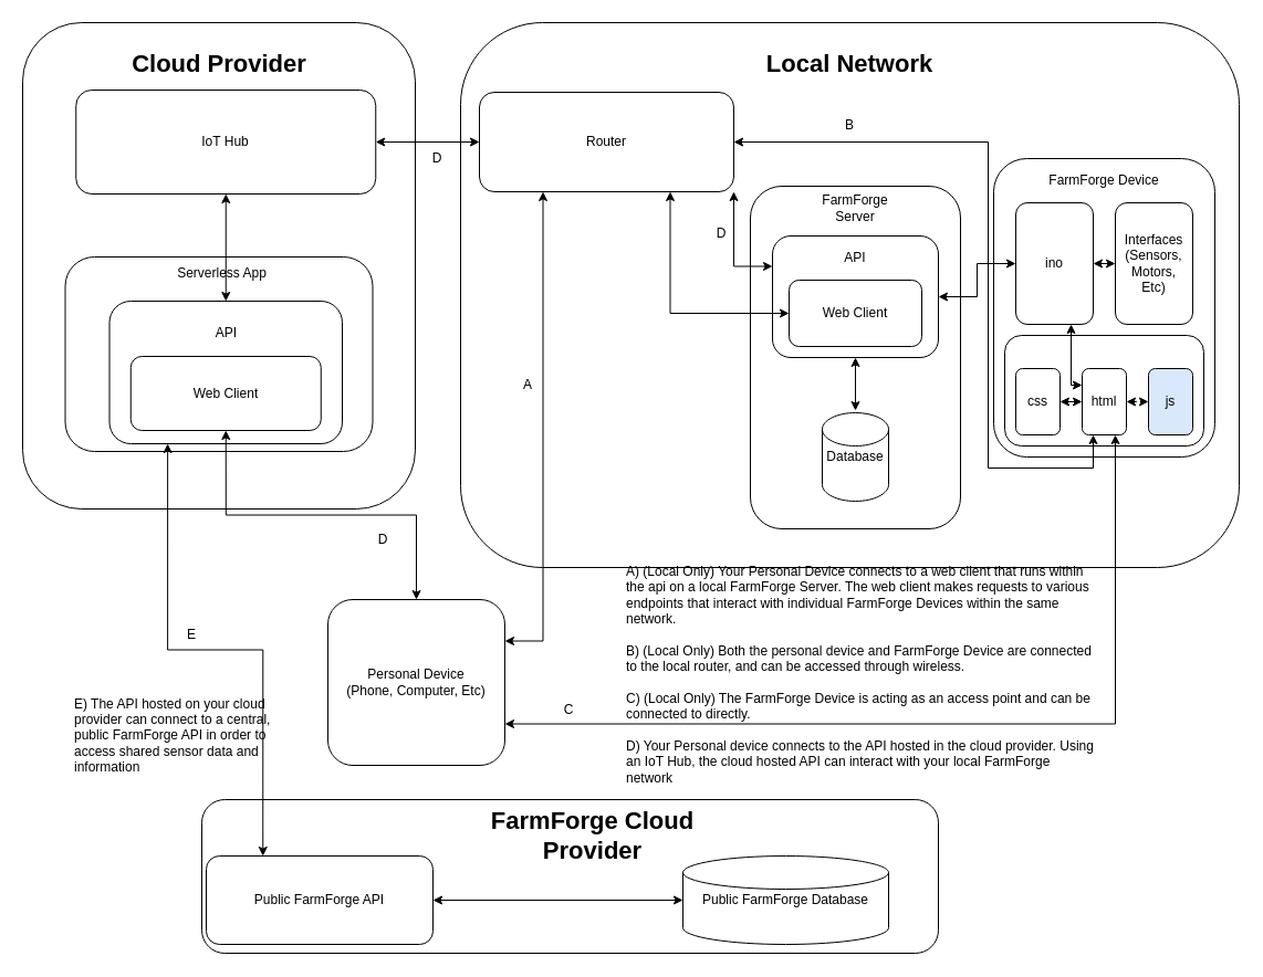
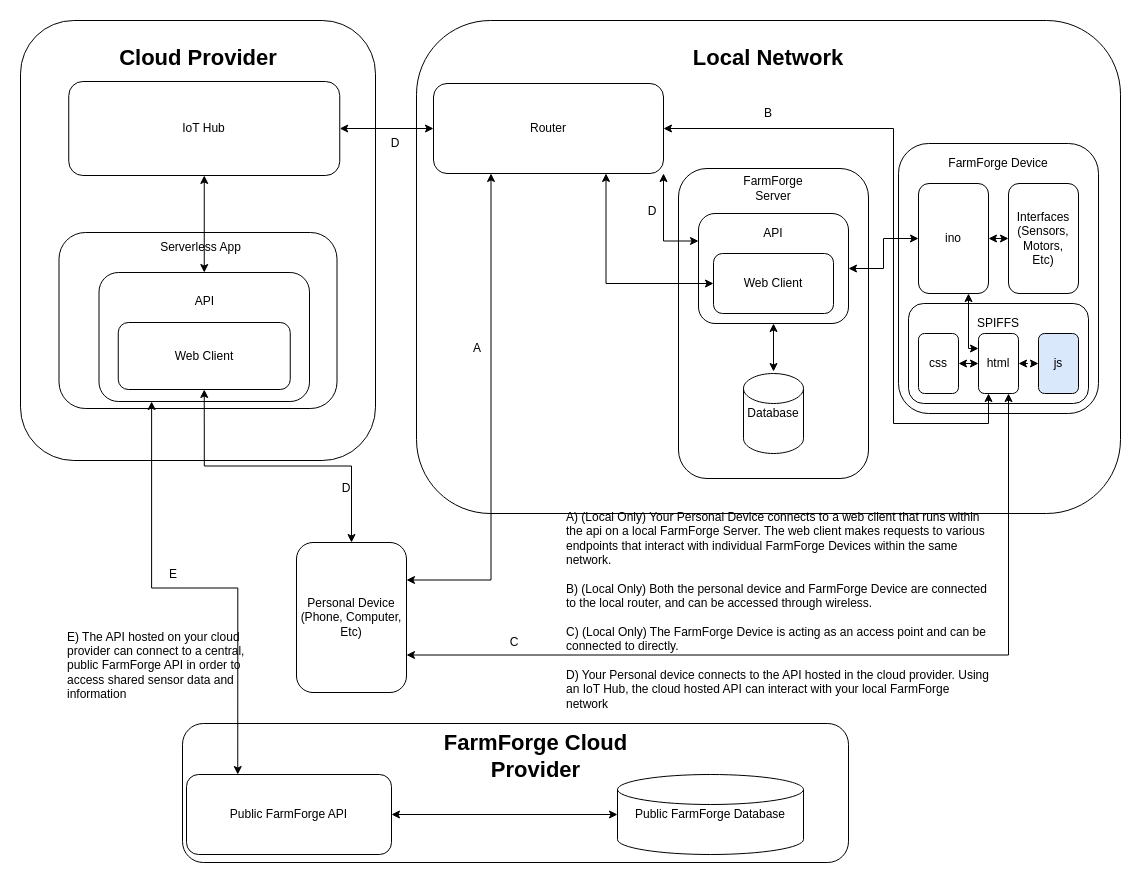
  <mxCell id="0" />
  <mxCell id="1" parent="0" />
  <mxCell id="2" value="" style="rounded=1;whiteSpace=wrap;html=1;" parent="1" vertex="1"><mxGeometry x="416" width="704" height="493" as="geometry" y="20" /></mxCell>
  <mxCell id="3" value="&lt;b&gt;&lt;font style=&quot;font-size: 22px&quot;&gt;Local Network&lt;/font&gt;&lt;/b&gt;" style="text;html=1;strokeColor=none;fillColor=none;align=center;verticalAlign=middle;whiteSpace=wrap;rounded=0;" parent="1" vertex="1"><mxGeometry x="683" y="33" width="170" height="50" as="geometry" /></mxCell>
  <mxCell id="4" value="" style="rounded=1;whiteSpace=wrap;html=1;" parent="1" vertex="1"><mxGeometry x="898" y="143" width="200" height="270" as="geometry" /></mxCell>
  <mxCell id="5" value="FarmForge Device" style="text;html=1;strokeColor=none;fillColor=none;align=center;verticalAlign=middle;whiteSpace=wrap;rounded=0;" parent="1" vertex="1"><mxGeometry x="943" y="153" width="110" height="20" as="geometry" /></mxCell>
  <mxCell id="6" value="" style="rounded=1;whiteSpace=wrap;html=1;" parent="1" vertex="1"><mxGeometry x="908" y="303" width="180" height="100" as="geometry" /></mxCell>
+ <mxCell id="7" value="SPIFFS" style="text;html=1;strokeColor=none;fillColor=none;align=center;verticalAlign=middle;whiteSpace=wrap;rounded=0;" parent="1" vertex="1"><mxGeometry x="973" y="313" width="50" height="20" as="geometry" /></mxCell>
  <mxCell id="8" style="edgeStyle=orthogonalEdgeStyle;rounded=0;orthogonalLoop=1;jettySize=auto;html=1;exitX=1;exitY=0.5;exitDx=0;exitDy=0;entryX=0;entryY=0.5;entryDx=0;entryDy=0;startArrow=classic;startFill=1;" parent="1" source="9" target="12" edge="1"><mxGeometry relative="1" as="geometry" /></mxCell>
  <mxCell id="9" value="css" style="rounded=1;whiteSpace=wrap;html=1;" parent="1" vertex="1"><mxGeometry x="918" y="333" width="40" height="60" as="geometry" /></mxCell>
  <mxCell id="10" style="edgeStyle=orthogonalEdgeStyle;rounded=0;orthogonalLoop=1;jettySize=auto;html=1;exitX=1;exitY=0.5;exitDx=0;exitDy=0;entryX=0;entryY=0.5;entryDx=0;entryDy=0;startArrow=classic;startFill=1;endArrow=classic;endFill=1;dashed=1;" parent="1" source="12" target="13" edge="1"><mxGeometry relative="1" as="geometry" /></mxCell>
  <mxCell id="11" style="edgeStyle=orthogonalEdgeStyle;rounded=0;orthogonalLoop=1;jettySize=auto;html=1;exitX=0;exitY=0.25;exitDx=0;exitDy=0;startArrow=classic;startFill=1;endArrow=classic;endFill=1;" parent="1" source="12" target="15" edge="1"><mxGeometry relative="1" as="geometry"><Array as="points"><mxPoint x="968" y="348" /></Array></mxGeometry></mxCell>
  <mxCell id="12" value="html" style="rounded=1;whiteSpace=wrap;html=1;" parent="1" vertex="1"><mxGeometry x="978" y="333" width="40" height="60" as="geometry" /></mxCell>
  <mxCell id="13" value="js" style="rounded=1;whiteSpace=wrap;html=1;fillColor=#dae8fc;" parent="1" vertex="1"><mxGeometry x="1038" y="333" width="40" height="60" as="geometry" /></mxCell>
  <mxCell id="14" style="edgeStyle=orthogonalEdgeStyle;rounded=0;orthogonalLoop=1;jettySize=auto;html=1;exitX=1;exitY=0.5;exitDx=0;exitDy=0;entryX=0;entryY=0.5;entryDx=0;entryDy=0;startArrow=classic;startFill=1;endArrow=classic;endFill=1;" parent="1" source="15" target="16" edge="1"><mxGeometry relative="1" as="geometry" /></mxCell>
  <mxCell id="15" value="ino" style="rounded=1;whiteSpace=wrap;html=1;" parent="1" vertex="1"><mxGeometry x="918" y="183" width="70" height="110" as="geometry" /></mxCell>
  <mxCell id="16" value="Interfaces&lt;br&gt;(Sensors,&lt;br&gt;Motors,&lt;br&gt;Etc)" style="rounded=1;whiteSpace=wrap;html=1;" parent="1" vertex="1"><mxGeometry x="1008" y="183" width="70" height="110" as="geometry" /></mxCell>
  <mxCell id="17" style="edgeStyle=orthogonalEdgeStyle;rounded=0;orthogonalLoop=1;jettySize=auto;html=1;exitX=1;exitY=0.25;exitDx=0;exitDy=0;entryX=0.25;entryY=1;entryDx=0;entryDy=0;startArrow=classic;startFill=1;" edge="1" parent="1" source="19" target="21"><mxGeometry relative="1" as="geometry" /></mxCell>
  <mxCell id="18" style="edgeStyle=orthogonalEdgeStyle;rounded=0;orthogonalLoop=1;jettySize=auto;html=1;exitX=1;exitY=0.75;exitDx=0;exitDy=0;entryX=0.75;entryY=1;entryDx=0;entryDy=0;startArrow=classic;startFill=1;" edge="1" parent="1" source="19" target="12"><mxGeometry relative="1" as="geometry" /></mxCell>
- <mxCell id="19" value="Personal Device&lt;br&gt;(Phone, Computer, Etc)" style="rounded=1;whiteSpace=wrap;html=1;" parent="1" vertex="1"><mxGeometry x="296" y="542" width="160" height="150" as="geometry" /></mxCell>
+ <mxCell id="19" value="Personal Device&lt;br&gt;(Phone, Computer, Etc)" style="rounded=1;whiteSpace=wrap;html=1;" parent="1" vertex="1"><mxGeometry x="296" y="542" width="110" height="150" as="geometry" /></mxCell>
  <mxCell id="20" style="edgeStyle=orthogonalEdgeStyle;rounded=0;orthogonalLoop=1;jettySize=auto;html=1;exitX=1;exitY=0.5;exitDx=0;exitDy=0;entryX=0.25;entryY=1;entryDx=0;entryDy=0;startArrow=classic;startFill=1;" parent="1" source="21" target="12" edge="1"><mxGeometry relative="1" as="geometry"><Array as="points"><mxPoint x="893" y="128" /><mxPoint x="893" y="423" /><mxPoint x="988" y="423" /></Array></mxGeometry></mxCell>
  <mxCell id="21" value="Router" style="rounded=1;whiteSpace=wrap;html=1;" parent="1" vertex="1"><mxGeometry x="433" y="83" width="230" height="90" as="geometry" /></mxCell>
  <mxCell id="22" value="" style="rounded=1;whiteSpace=wrap;html=1;" parent="1" vertex="1"><mxGeometry x="678" y="168" width="190" height="310" as="geometry" /></mxCell>
  <mxCell id="23" value="FarmForge Server" style="text;html=1;strokeColor=none;fillColor=none;align=center;verticalAlign=middle;whiteSpace=wrap;rounded=0;" parent="1" vertex="1"><mxGeometry x="733" y="173" width="80" height="30" as="geometry" /></mxCell>
  <mxCell id="24" value="Database" style="shape=cylinder2;whiteSpace=wrap;html=1;boundedLbl=1;backgroundOutline=1;size=15;" parent="1" vertex="1"><mxGeometry x="743" y="373" width="60" height="80" as="geometry" /></mxCell>
  <mxCell id="25" style="edgeStyle=orthogonalEdgeStyle;rounded=0;orthogonalLoop=1;jettySize=auto;html=1;exitX=0.5;exitY=1;exitDx=0;exitDy=0;entryX=0.5;entryY=-0.025;entryDx=0;entryDy=0;entryPerimeter=0;startArrow=classic;startFill=1;" parent="1" source="27" target="24" edge="1"><mxGeometry relative="1" as="geometry" /></mxCell>
  <mxCell id="26" style="edgeStyle=orthogonalEdgeStyle;rounded=0;orthogonalLoop=1;jettySize=auto;html=1;exitX=1;exitY=0.5;exitDx=0;exitDy=0;startArrow=classic;startFill=1;" parent="1" source="27" target="15" edge="1"><mxGeometry relative="1" as="geometry" /></mxCell>
  <mxCell id="27" value="" style="rounded=1;whiteSpace=wrap;html=1;" parent="1" vertex="1"><mxGeometry x="698" y="213" width="150" height="110" as="geometry" /></mxCell>
  <mxCell id="28" value="API" style="text;html=1;strokeColor=none;fillColor=none;align=center;verticalAlign=middle;whiteSpace=wrap;rounded=0;" parent="1" vertex="1"><mxGeometry x="753" y="223" width="40" height="20" as="geometry" /></mxCell>
  <mxCell id="29" value="Web Client" style="rounded=1;whiteSpace=wrap;html=1;" parent="1" vertex="1"><mxGeometry x="713" y="253" width="120" height="60" as="geometry" /></mxCell>
  <mxCell id="30" style="edgeStyle=orthogonalEdgeStyle;rounded=0;orthogonalLoop=1;jettySize=auto;html=1;exitX=0.75;exitY=1;exitDx=0;exitDy=0;entryX=0;entryY=0.5;entryDx=0;entryDy=0;startArrow=classic;startFill=1;" parent="1" source="21" target="29" edge="1"><mxGeometry relative="1" as="geometry" /></mxCell>
  <mxCell id="31" value="A" style="text;html=1;strokeColor=none;fillColor=none;align=center;verticalAlign=middle;whiteSpace=wrap;rounded=0;" parent="1" vertex="1"><mxGeometry x="457" y="338" width="40" height="20" as="geometry" /></mxCell>
  <mxCell id="32" value="B" style="text;html=1;strokeColor=none;fillColor=none;align=center;verticalAlign=middle;whiteSpace=wrap;rounded=0;" parent="1" vertex="1"><mxGeometry x="748" y="103" width="40" height="20" as="geometry" /></mxCell>
  <mxCell id="33" value="A) (Local Only) Your Personal Device connects to a web client that runs within the api on a local FarmForge Server. The web client makes requests to various endpoints that interact with individual FarmForge Devices within the same network.&amp;nbsp;&lt;br&gt;&lt;br&gt;B) (Local Only) Both the personal device and FarmForge Device are connected to the local router, and can be accessed through wireless.&lt;br&gt;&lt;br&gt;C) (Local Only) The FarmForge Device is acting as an access point and can be connected to directly.&lt;br&gt;&lt;br&gt;D) Your Personal device connects to the API hosted in the cloud provider. Using an IoT Hub, the cloud hosted API can interact with your local FarmForge network" style="text;html=1;strokeColor=none;fillColor=none;align=left;verticalAlign=middle;whiteSpace=wrap;rounded=0;" parent="1" vertex="1"><mxGeometry x="564" y="506" width="430" height="207" as="geometry" /></mxCell>
  <mxCell id="34" value="C" style="text;html=1;strokeColor=none;fillColor=none;align=center;verticalAlign=middle;whiteSpace=wrap;rounded=0;" parent="1" vertex="1"><mxGeometry x="494" y="632" width="40" height="20" as="geometry" /></mxCell>
  <mxCell id="35" value="" style="rounded=1;whiteSpace=wrap;html=1;" vertex="1" parent="1"><mxGeometry width="355" height="440" as="geometry" x="20" y="20" /></mxCell>
  <mxCell id="36" value="&lt;b&gt;&lt;font style=&quot;font-size: 22px&quot;&gt;Cloud Provider&lt;/font&gt;&lt;/b&gt;" style="text;html=1;strokeColor=none;fillColor=none;align=center;verticalAlign=middle;whiteSpace=wrap;rounded=0;" vertex="1" parent="1"><mxGeometry x="112.5" y="33" width="170" height="50" as="geometry" /></mxCell>
  <mxCell id="37" style="edgeStyle=orthogonalEdgeStyle;rounded=0;orthogonalLoop=1;jettySize=auto;html=1;exitX=1;exitY=1;exitDx=0;exitDy=0;entryX=0;entryY=0.25;entryDx=0;entryDy=0;startArrow=classic;startFill=1;" edge="1" parent="1" source="21" target="27"><mxGeometry relative="1" as="geometry" /></mxCell>
  <mxCell id="38" value="" style="rounded=1;whiteSpace=wrap;html=1;" vertex="1" parent="1"><mxGeometry x="58.5" y="232" width="278" height="176" as="geometry" /></mxCell>
  <mxCell id="39" style="edgeStyle=orthogonalEdgeStyle;rounded=0;orthogonalLoop=1;jettySize=auto;html=1;exitX=0.5;exitY=0;exitDx=0;exitDy=0;entryX=0.5;entryY=1;entryDx=0;entryDy=0;startArrow=classic;startFill=1;" edge="1" parent="1" source="40" target="47"><mxGeometry relative="1" as="geometry" /></mxCell>
  <mxCell id="40" value="API&lt;br&gt;&lt;br&gt;&lt;br&gt;&lt;br&gt;&lt;br&gt;&lt;br&gt;" style="rounded=1;whiteSpace=wrap;html=1;" vertex="1" parent="1"><mxGeometry x="98.5" y="272" width="210.5" height="129" as="geometry" /></mxCell>
  <mxCell id="41" value="Serverless App" style="text;html=1;strokeColor=none;fillColor=none;align=center;verticalAlign=middle;whiteSpace=wrap;rounded=0;" vertex="1" parent="1"><mxGeometry x="140.75" y="232" width="118.5" height="30" as="geometry" /></mxCell>
  <mxCell id="42" value="Web Client" style="rounded=1;whiteSpace=wrap;html=1;" vertex="1" parent="1"><mxGeometry x="117.75" y="322" width="172" height="67" as="geometry" /></mxCell>
  <mxCell id="43" style="edgeStyle=orthogonalEdgeStyle;rounded=0;orthogonalLoop=1;jettySize=auto;html=1;exitX=0.5;exitY=0;exitDx=0;exitDy=0;entryX=0.5;entryY=1;entryDx=0;entryDy=0;startArrow=classic;startFill=1;" edge="1" parent="1" source="19" target="42"><mxGeometry relative="1" as="geometry" /></mxCell>
  <mxCell id="44" value="D" style="text;html=1;strokeColor=none;fillColor=none;align=center;verticalAlign=middle;whiteSpace=wrap;rounded=0;" vertex="1" parent="1"><mxGeometry x="375" y="133" width="40" height="20" as="geometry" /></mxCell>
  <mxCell id="45" value="D" style="text;html=1;strokeColor=none;fillColor=none;align=center;verticalAlign=middle;whiteSpace=wrap;rounded=0;" vertex="1" parent="1"><mxGeometry x="632" y="201" width="40" height="20" as="geometry" /></mxCell>
  <mxCell id="46" style="edgeStyle=orthogonalEdgeStyle;rounded=0;orthogonalLoop=1;jettySize=auto;html=1;exitX=1;exitY=0.5;exitDx=0;exitDy=0;startArrow=classic;startFill=1;" edge="1" parent="1" source="47" target="21"><mxGeometry relative="1" as="geometry" /></mxCell>
  <mxCell id="47" value="IoT Hub" style="rounded=1;whiteSpace=wrap;html=1;" vertex="1" parent="1"><mxGeometry x="68.25" y="81" width="271" height="94" as="geometry" /></mxCell>
  <mxCell id="48" value="D" style="text;html=1;strokeColor=none;fillColor=none;align=center;verticalAlign=middle;whiteSpace=wrap;rounded=0;" vertex="1" parent="1"><mxGeometry x="326" y="478" width="40" height="20" as="geometry" /></mxCell>
  <mxCell id="49" value="" style="rounded=1;whiteSpace=wrap;html=1;" vertex="1" parent="1"><mxGeometry x="182" y="723" width="666" height="139" as="geometry" /></mxCell>
  <mxCell id="50" value="&lt;b&gt;&lt;font style=&quot;font-size: 22px&quot;&gt;FarmForge Cloud Provider&lt;/font&gt;&lt;/b&gt;" style="text;html=1;strokeColor=none;fillColor=none;align=center;verticalAlign=middle;whiteSpace=wrap;rounded=0;" vertex="1" parent="1"><mxGeometry x="416" y="731" width="239" height="50" as="geometry" /></mxCell>
  <mxCell id="51" style="edgeStyle=orthogonalEdgeStyle;rounded=0;orthogonalLoop=1;jettySize=auto;html=1;exitX=1;exitY=0.5;exitDx=0;exitDy=0;startArrow=classic;startFill=1;" edge="1" parent="1" source="52" target="53"><mxGeometry relative="1" as="geometry" /></mxCell>
  <mxCell id="52" value="Public FarmForge API" style="rounded=1;whiteSpace=wrap;html=1;" vertex="1" parent="1"><mxGeometry x="186" y="774" width="205" height="80" as="geometry" /></mxCell>
  <mxCell id="53" value="Public FarmForge Database" style="shape=cylinder2;whiteSpace=wrap;html=1;boundedLbl=1;backgroundOutline=1;size=15;" vertex="1" parent="1"><mxGeometry x="617" y="774" width="186" height="80" as="geometry" /></mxCell>
  <mxCell id="54" style="edgeStyle=orthogonalEdgeStyle;rounded=0;orthogonalLoop=1;jettySize=auto;html=1;exitX=0.25;exitY=1;exitDx=0;exitDy=0;entryX=0.25;entryY=0;entryDx=0;entryDy=0;startArrow=classic;startFill=1;" edge="1" parent="1" source="40" target="52"><mxGeometry relative="1" as="geometry" /></mxCell>
  <mxCell id="55" value="E" style="text;html=1;strokeColor=none;fillColor=none;align=center;verticalAlign=middle;whiteSpace=wrap;rounded=0;" vertex="1" parent="1"><mxGeometry x="153" y="564" width="40" height="20" as="geometry" /></mxCell>
  <mxCell id="56" value="E) The API hosted on your cloud provider can connect to a central, public FarmForge API in order to access shared sensor data and information" style="text;html=1;strokeColor=none;fillColor=none;align=left;verticalAlign=middle;whiteSpace=wrap;rounded=0;" vertex="1" parent="1"><mxGeometry x="65" y="617" width="180" height="96" as="geometry" /></mxCell>
